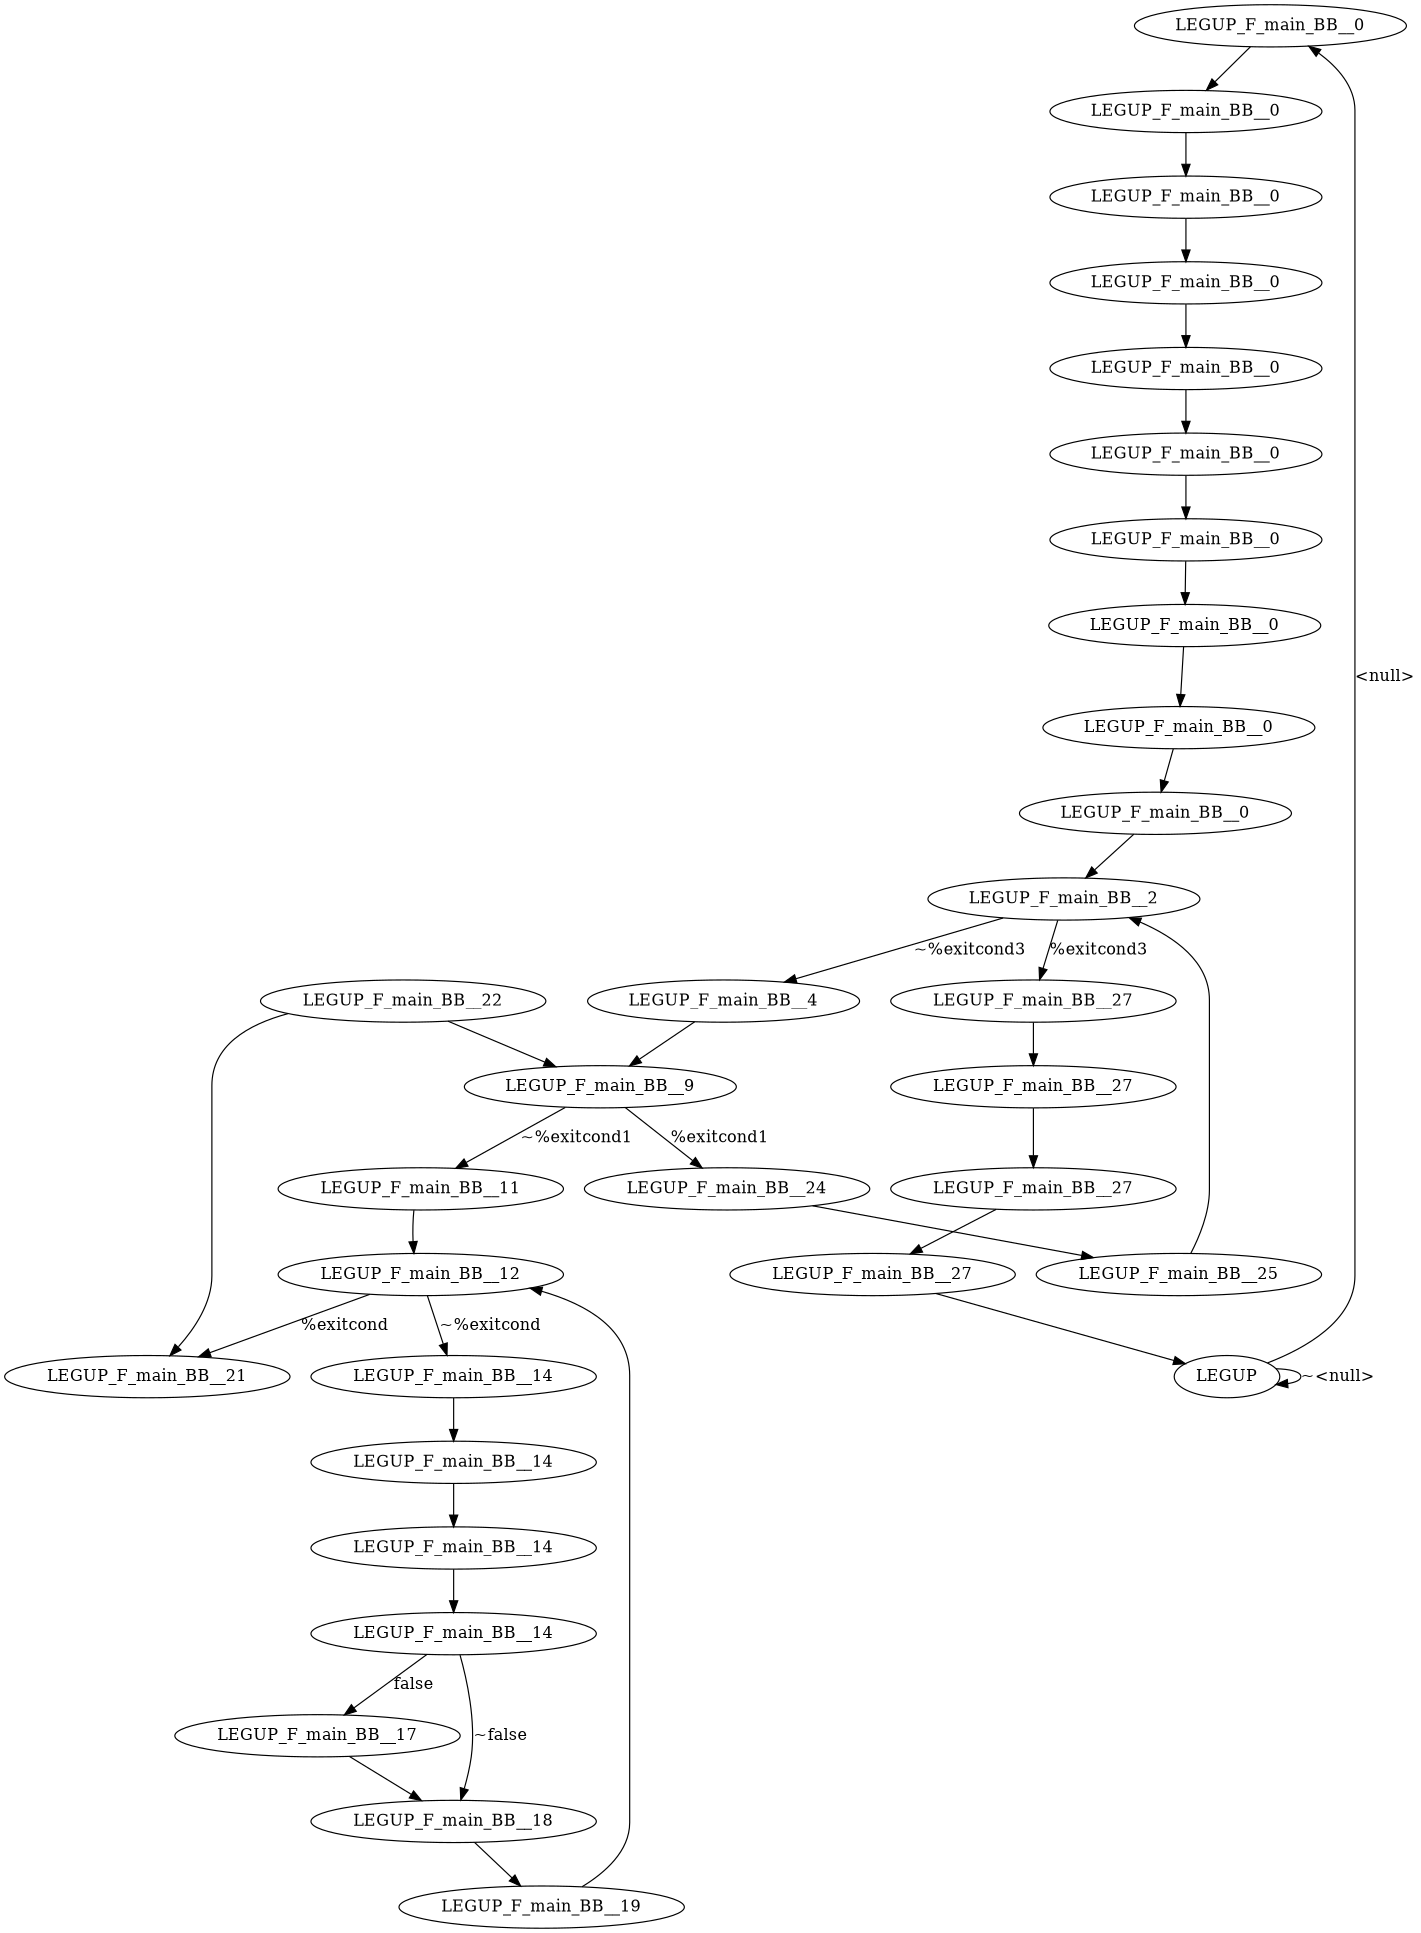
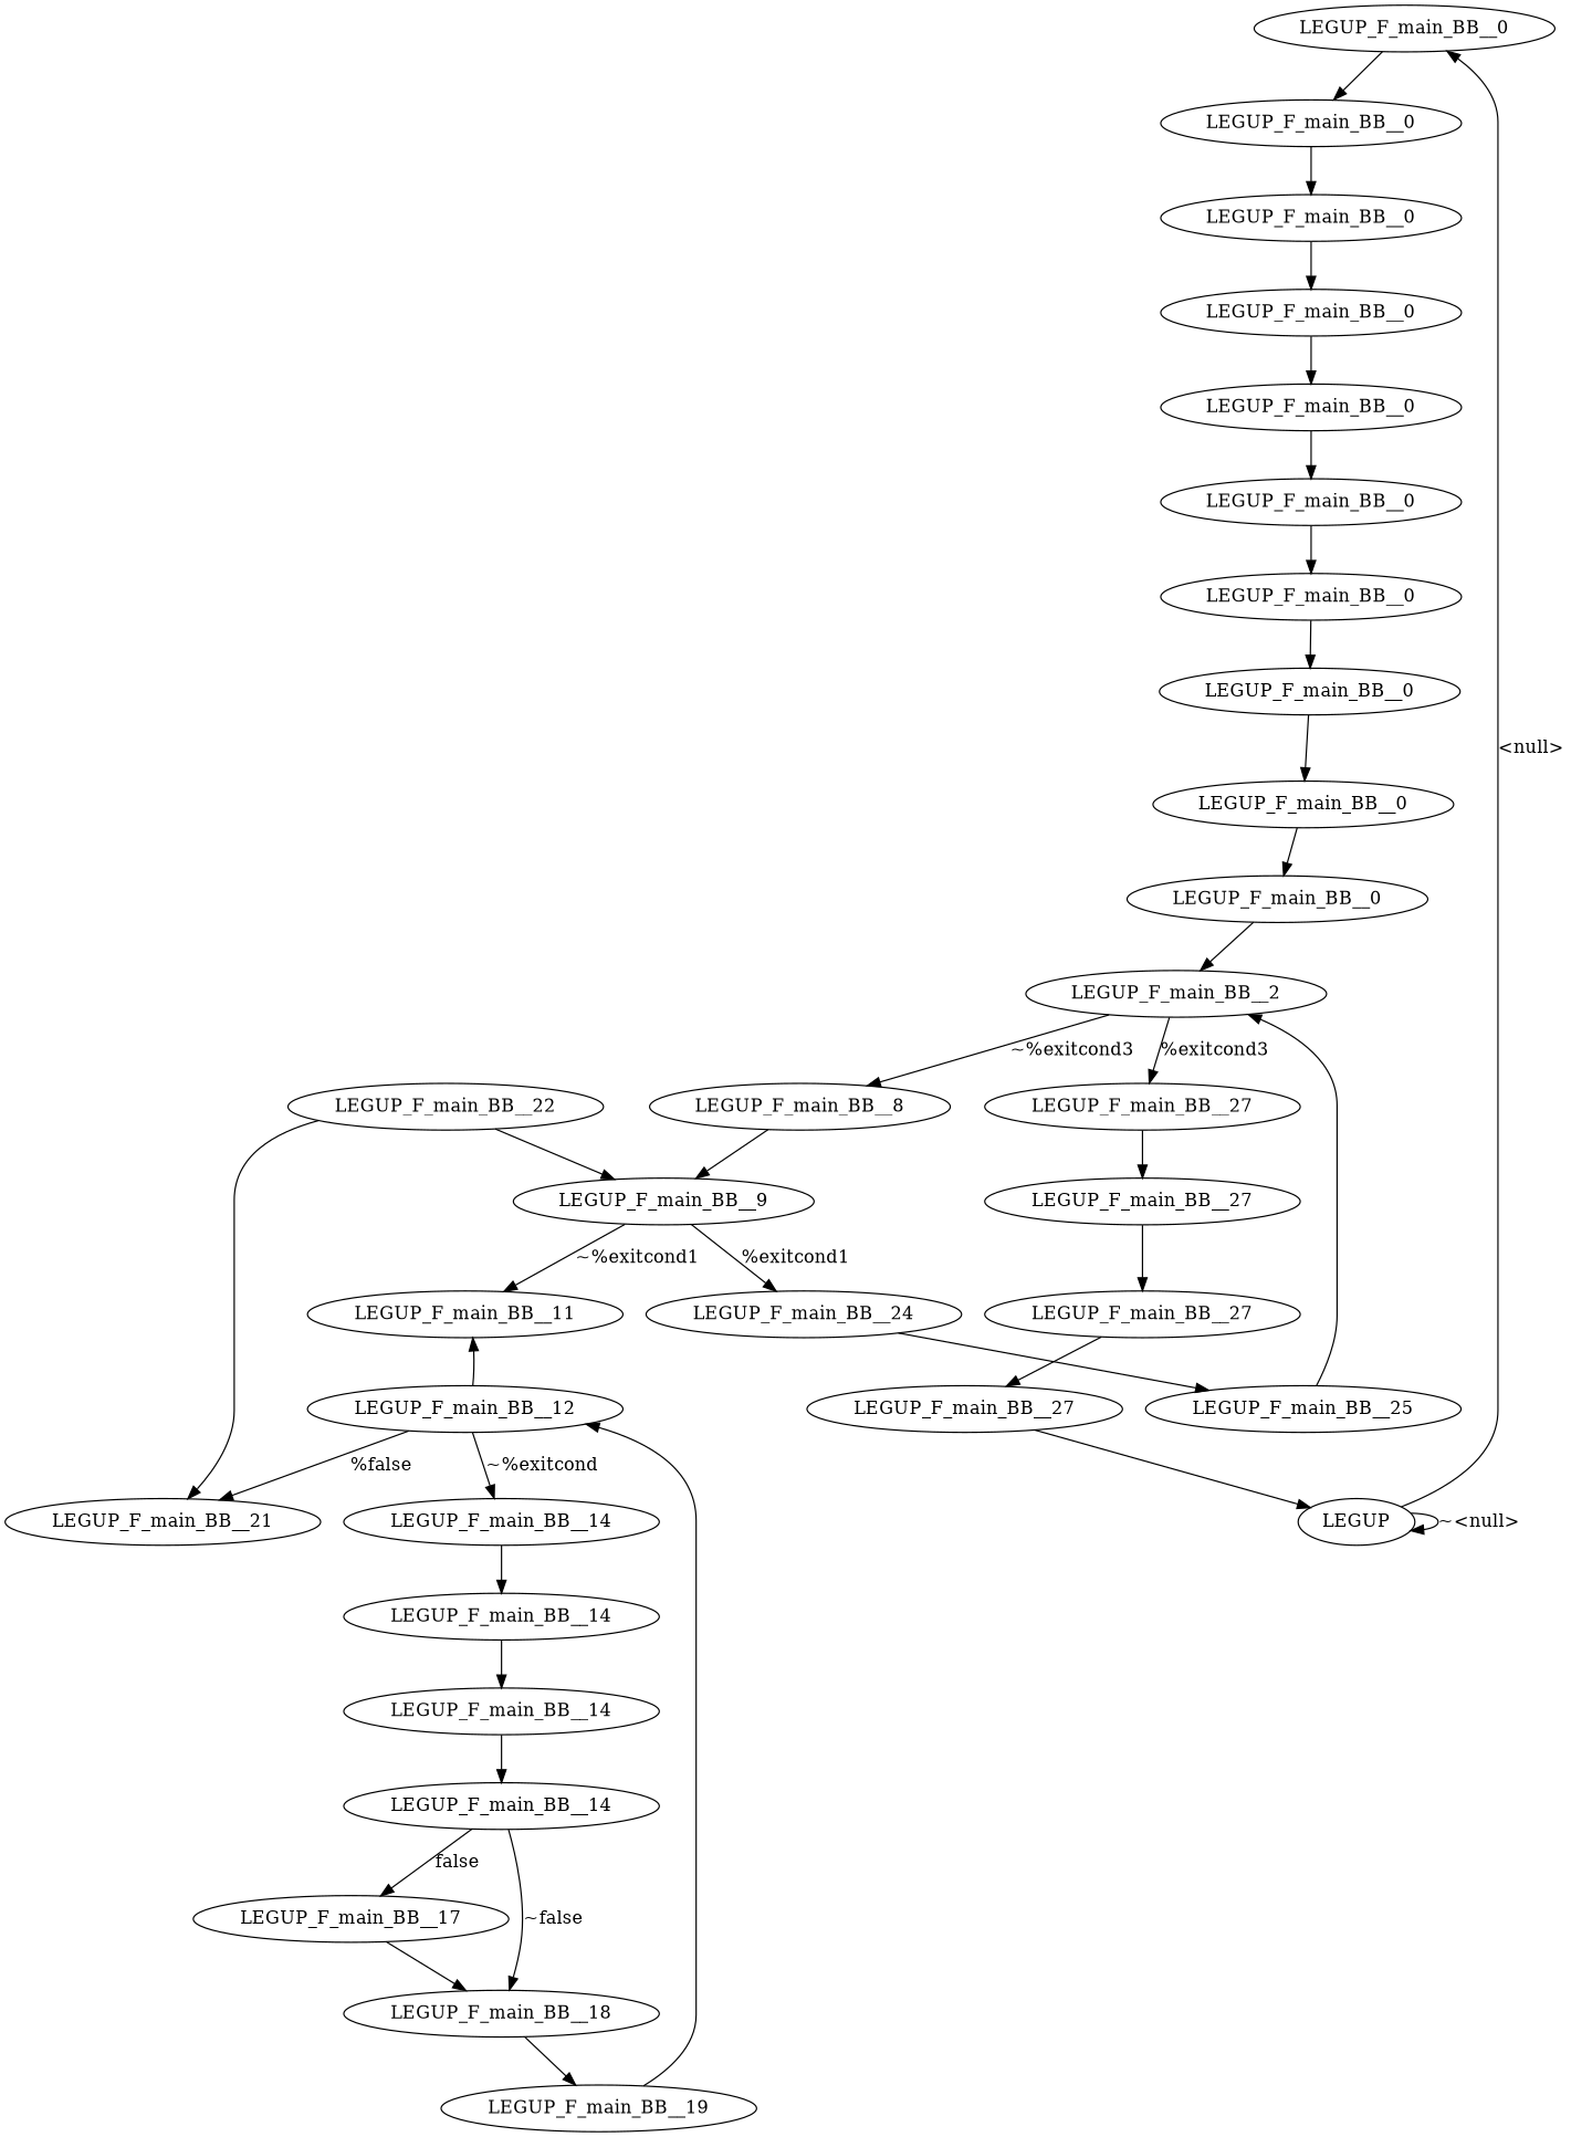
  digraph {
    n1 [label=LEGUP_F_main_BB__0]
    n2 [label=LEGUP_F_main_BB__0]
    n3 [label=LEGUP_F_main_BB__0]
    n4 [label=LEGUP]
    n5 [label=LEGUP_F_main_BB__0]
    n6 [label=LEGUP_F_main_BB__0]
    n7 [label=LEGUP_F_main_BB__0]
    n8 [label=LEGUP_F_main_BB__0]
    n9 [label=LEGUP_F_main_BB__0]
    n10 [label=LEGUP_F_main_BB__0]
    n11 [label=LEGUP_F_main_BB__0]
    n12 [label=LEGUP_F_main_BB__2]
    n13 [label=LEGUP_F_main_BB__27]
-   n14 [label=LEGUP_F_main_BB__4]
+   n14 [label=LEGUP_F_main_BB__8]
    n15 [label=LEGUP_F_main_BB__27]
    n16 [label=LEGUP_F_main_BB__9]
    n17 [label=LEGUP_F_main_BB__27]
    n18 [label=LEGUP_F_main_BB__24]
    n19 [label=LEGUP_F_main_BB__11]
    n20 [label=LEGUP_F_main_BB__25]
    n21 [label=LEGUP_F_main_BB__12]
    n22 [label=LEGUP_F_main_BB__21]
    n23 [label=LEGUP_F_main_BB__14]
    n24 [label=LEGUP_F_main_BB__14]
    n25 [label=LEGUP_F_main_BB__22]
    n26 [label=LEGUP_F_main_BB__14]
    n27 [label=LEGUP_F_main_BB__14]
    n28 [label=LEGUP_F_main_BB__17]
    n29 [label=LEGUP_F_main_BB__18]
    n30 [label=LEGUP_F_main_BB__19]
    n31 [label=LEGUP_F_main_BB__27]
    n1 -> n2
    n2 -> n3
    n3 -> n5
    n4 -> n1 [label="<null>"]
    n4 -> n4 [label="~<null>"]
    n5 -> n6
    n6 -> n7
    n7 -> n8
    n8 -> n9
    n9 -> n10
    n10 -> n11
    n11 -> n12
    n12 -> n13 [label="%exitcond3"]
    n12 -> n14 [label="~%exitcond3"]
    n13 -> n15
    n14 -> n16
    n15 -> n17
    n16 -> n18 [label="%exitcond1"]
    n16 -> n19 [label="~%exitcond1"]
    n17 -> n31
    n18 -> n20
-   n19 -> n21
+   n21 -> n19
    n20 -> n12
-   n21 -> n22 [label="%exitcond"]
+   n21 -> n22 [label="%false"]
    n21 -> n23 [label="~%exitcond"]
    n23 -> n24
    n24 -> n26
    n25 -> n16
    n25 -> n22
    n26 -> n27
    n27 -> n28 [label=false]
    n27 -> n29 [label="~false"]
    n28 -> n29
    n29 -> n30
    n30 -> n21
    n31 -> n4
  }
